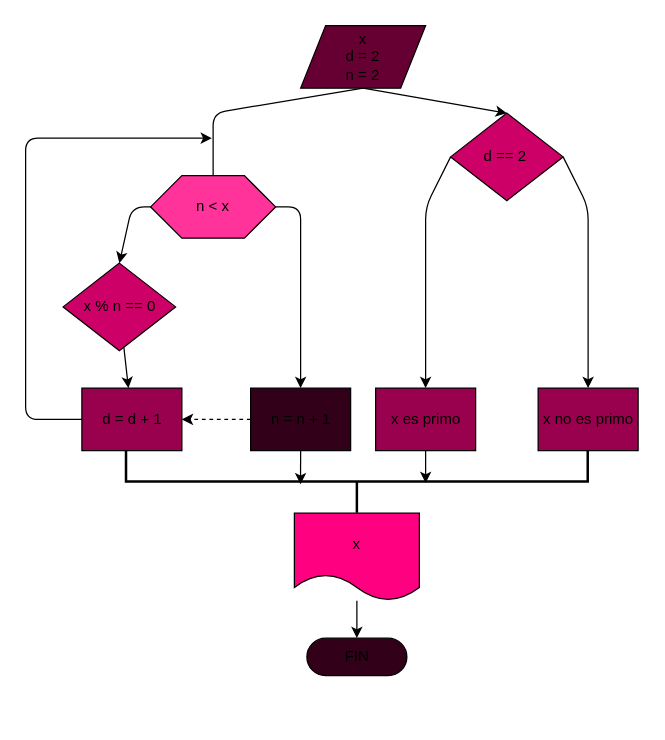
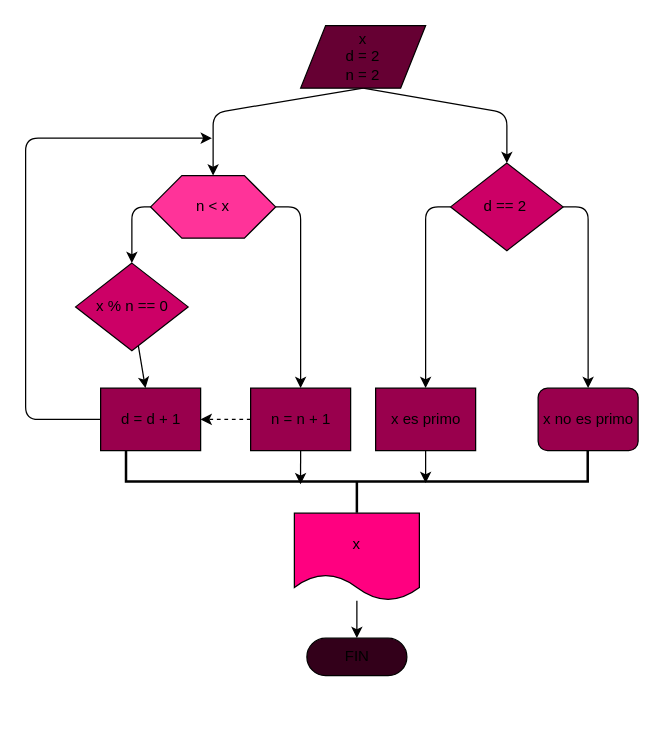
  <mxCell id="0" />
  <mxCell id="1" parent="0" />
  <mxCell id="2" value="" style="strokeWidth=2;html=1;shape=mxgraph.flowchart.annotation_2;align=left;labelPosition=right;pointerEvents=1;rotation=-90;" parent="1" vertex="1"><mxGeometry x="260" y="200" width="50" height="369.37" as="geometry" /></mxCell>
  <mxCell id="3" style="edgeStyle=none;html=1;exitX=0;exitY=0.5;exitDx=0;exitDy=0;" parent="1" source="5" target="22" edge="1"><mxGeometry relative="1" as="geometry"><Array as="points"><mxPoint x="340" y="165" /></Array></mxGeometry></mxCell>
  <mxCell id="4" style="edgeStyle=none;html=1;exitX=1;exitY=0.5;exitDx=0;exitDy=0;entryX=0.5;entryY=0;entryDx=0;entryDy=0;" parent="1" source="5" target="23" edge="1"><mxGeometry relative="1" as="geometry"><mxPoint x="460" y="310" as="targetPoint" /><Array as="points"><mxPoint x="470" y="165" /></Array></mxGeometry></mxCell>
- <mxCell id="5" value="d == 2&amp;nbsp;" style="shape=rhombus;html=1;dashed=0;whitespace=wrap;perimeter=rhombusPerimeter;fillColor=#CC0066;" parent="1" vertex="1"><mxGeometry x="360" y="90" width="90" height="70" as="geometry" /></mxCell>
+ <mxCell id="5" value="d == 2&amp;nbsp;" style="shape=rhombus;html=1;dashed=0;whitespace=wrap;perimeter=rhombusPerimeter;fillColor=#CC0066;" parent="1" vertex="1"><mxGeometry x="360" y="130" width="90" height="70" as="geometry" /></mxCell>
  <mxCell id="6" style="edgeStyle=none;html=1;exitX=0;exitY=0.5;exitDx=0;exitDy=0;" edge="1" parent="1" source="7"><mxGeometry relative="1" as="geometry"><mxPoint x="169" y="110" as="targetPoint" /><Array as="points"><mxPoint x="20" y="335" /><mxPoint x="20" y="110" /></Array></mxGeometry></mxCell>
- <mxCell id="7" value="d = d + 1" style="html=1;dashed=0;whitespace=wrap;fillColor=#99004D;" parent="1" vertex="1"><mxGeometry x="65" y="310" width="80" height="50" as="geometry" /></mxCell>
+ <mxCell id="7" value="d = d + 1" style="html=1;dashed=0;whitespace=wrap;fillColor=#99004D;" parent="1" vertex="1"><mxGeometry x="80" y="310" width="80" height="50" as="geometry" /></mxCell>
  <mxCell id="8" value="" style="edgeStyle=none;html=1;" parent="1" source="9" target="10" edge="1"><mxGeometry relative="1" as="geometry" /></mxCell>
  <mxCell id="9" value="x" style="shape=document;whiteSpace=wrap;html=1;boundedLbl=1;dashed=0;flipH=1;fillColor=#FF0080;" parent="1" vertex="1"><mxGeometry x="235" y="410" width="100" height="70" as="geometry" /></mxCell>
  <mxCell id="10" value="FIN" style="html=1;dashed=0;whitespace=wrap;shape=mxgraph.dfd.start;fillColor=#33001A;" parent="1" vertex="1"><mxGeometry x="245" y="510" width="80" height="30" as="geometry" /></mxCell>
- <mxCell id="11" style="edgeStyle=none;html=1;exitX=0.5;exitY=1;exitDx=0;exitDy=0;entryX=0.5;entryY=0;entryDx=0;entryDy=0;endArrow=none;" parent="1" source="13" target="24" edge="1"><mxGeometry relative="1" as="geometry"><Array as="points"><mxPoint x="170" y="90" /></Array><mxPoint x="175" y="130" as="targetPoint" /></mxGeometry></mxCell>
+ <mxCell id="11" style="edgeStyle=none;html=1;exitX=0.5;exitY=1;exitDx=0;exitDy=0;entryX=0.5;entryY=0;entryDx=0;entryDy=0;" parent="1" source="13" target="24" edge="1"><mxGeometry relative="1" as="geometry"><Array as="points"><mxPoint x="170" y="90" /></Array><mxPoint x="175" y="130" as="targetPoint" /></mxGeometry></mxCell>
  <mxCell id="12" style="edgeStyle=none;html=1;exitX=0.5;exitY=1;exitDx=0;exitDy=0;entryX=0.5;entryY=0;entryDx=0;entryDy=0;" parent="1" source="13" target="5" edge="1"><mxGeometry relative="1" as="geometry"><Array as="points"><mxPoint x="405" y="90" /></Array></mxGeometry></mxCell>
  <mxCell id="13" value="x&lt;br&gt;d =&amp;nbsp;2&lt;br&gt;n = 2" style="shape=parallelogram;perimeter=parallelogramPerimeter;whiteSpace=wrap;html=1;dashed=0;fillColor=#660033;" parent="1" vertex="1"><mxGeometry x="240" y="20" width="100" height="50" as="geometry" /></mxCell>
  <mxCell id="14" style="edgeStyle=none;html=1;exitX=1;exitY=0.5;exitDx=0;exitDy=0;" parent="1" target="20" edge="1"><mxGeometry relative="1" as="geometry"><Array as="points"><mxPoint x="240" y="165" /></Array><mxPoint x="220" y="165" as="sourcePoint" /></mxGeometry></mxCell>
  <mxCell id="15" style="edgeStyle=none;html=1;exitX=0;exitY=0.5;exitDx=0;exitDy=0;entryX=0.5;entryY=0;entryDx=0;entryDy=0;" parent="1" target="17" edge="1"><mxGeometry relative="1" as="geometry"><Array as="points"><mxPoint x="105" y="165" /></Array><mxPoint x="130" y="165" as="sourcePoint" /></mxGeometry></mxCell>
  <mxCell id="16" value="" style="edgeStyle=none;html=1;" parent="1" source="17" target="7" edge="1"><mxGeometry relative="1" as="geometry" /></mxCell>
- <mxCell id="17" value="x % n == 0" style="shape=rhombus;html=1;dashed=0;whitespace=wrap;perimeter=rhombusPerimeter;fillColor=#CC0066;" parent="1" vertex="1"><mxGeometry x="50" y="210" width="90" height="70" as="geometry" /></mxCell>
+ <mxCell id="17" value="x % n == 0" style="shape=rhombus;html=1;dashed=0;whitespace=wrap;perimeter=rhombusPerimeter;fillColor=#CC0066;" parent="1" vertex="1"><mxGeometry y="210" width="90" height="70" as="geometry" x="60" /></mxCell>
  <mxCell id="18" style="edgeStyle=none;html=1;exitX=0.5;exitY=1;exitDx=0;exitDy=0;entryX=0.454;entryY=0.378;entryDx=0;entryDy=0;entryPerimeter=0;" parent="1" source="20" target="2" edge="1"><mxGeometry relative="1" as="geometry" /></mxCell>
  <mxCell id="19" value="" style="edgeStyle=none;html=1;dashed=1;" edge="1" parent="1" source="20" target="7"><mxGeometry relative="1" as="geometry" /></mxCell>
- <mxCell id="20" value="n = n + 1" style="html=1;dashed=0;whitespace=wrap;fillColor=#33001a;" parent="1" vertex="1"><mxGeometry x="200" y="310" width="80" height="50" as="geometry" /></mxCell>
+ <mxCell id="20" value="n = n + 1" style="html=1;dashed=0;whitespace=wrap;fillColor=#99004D;" parent="1" vertex="1"><mxGeometry x="200" y="310" width="80" height="50" as="geometry" /></mxCell>
  <mxCell id="21" style="edgeStyle=none;html=1;exitX=0.5;exitY=1;exitDx=0;exitDy=0;entryX=0.474;entryY=0.649;entryDx=0;entryDy=0;entryPerimeter=0;" parent="1" source="22" target="2" edge="1"><mxGeometry relative="1" as="geometry" /></mxCell>
  <mxCell id="22" value="x es primo" style="html=1;dashed=0;whitespace=wrap;fillColor=#99004D;" parent="1" vertex="1"><mxGeometry x="300" y="310" width="80" height="50" as="geometry" /></mxCell>
- <mxCell id="23" value="x no es primo" style="html=1;dashed=0;whitespace=wrap;fillColor=#99004D;" parent="1" vertex="1"><mxGeometry x="430" y="310" width="80" height="50" as="geometry" /></mxCell>
+ <mxCell id="23" value="x no es primo" style="html=1;dashed=0;whitespace=wrap;fillColor=#99004D;rounded=1;" parent="1" vertex="1"><mxGeometry x="430" y="310" width="80" height="50" as="geometry" /></mxCell>
  <mxCell id="24" value="n &amp;lt; x" style="shape=hexagon;perimeter=hexagonPerimeter2;whiteSpace=wrap;html=1;size=0.25;fillColor=#FF3399;" parent="1" vertex="1"><mxGeometry x="120" y="140" width="100" height="50" as="geometry" /></mxCell>
